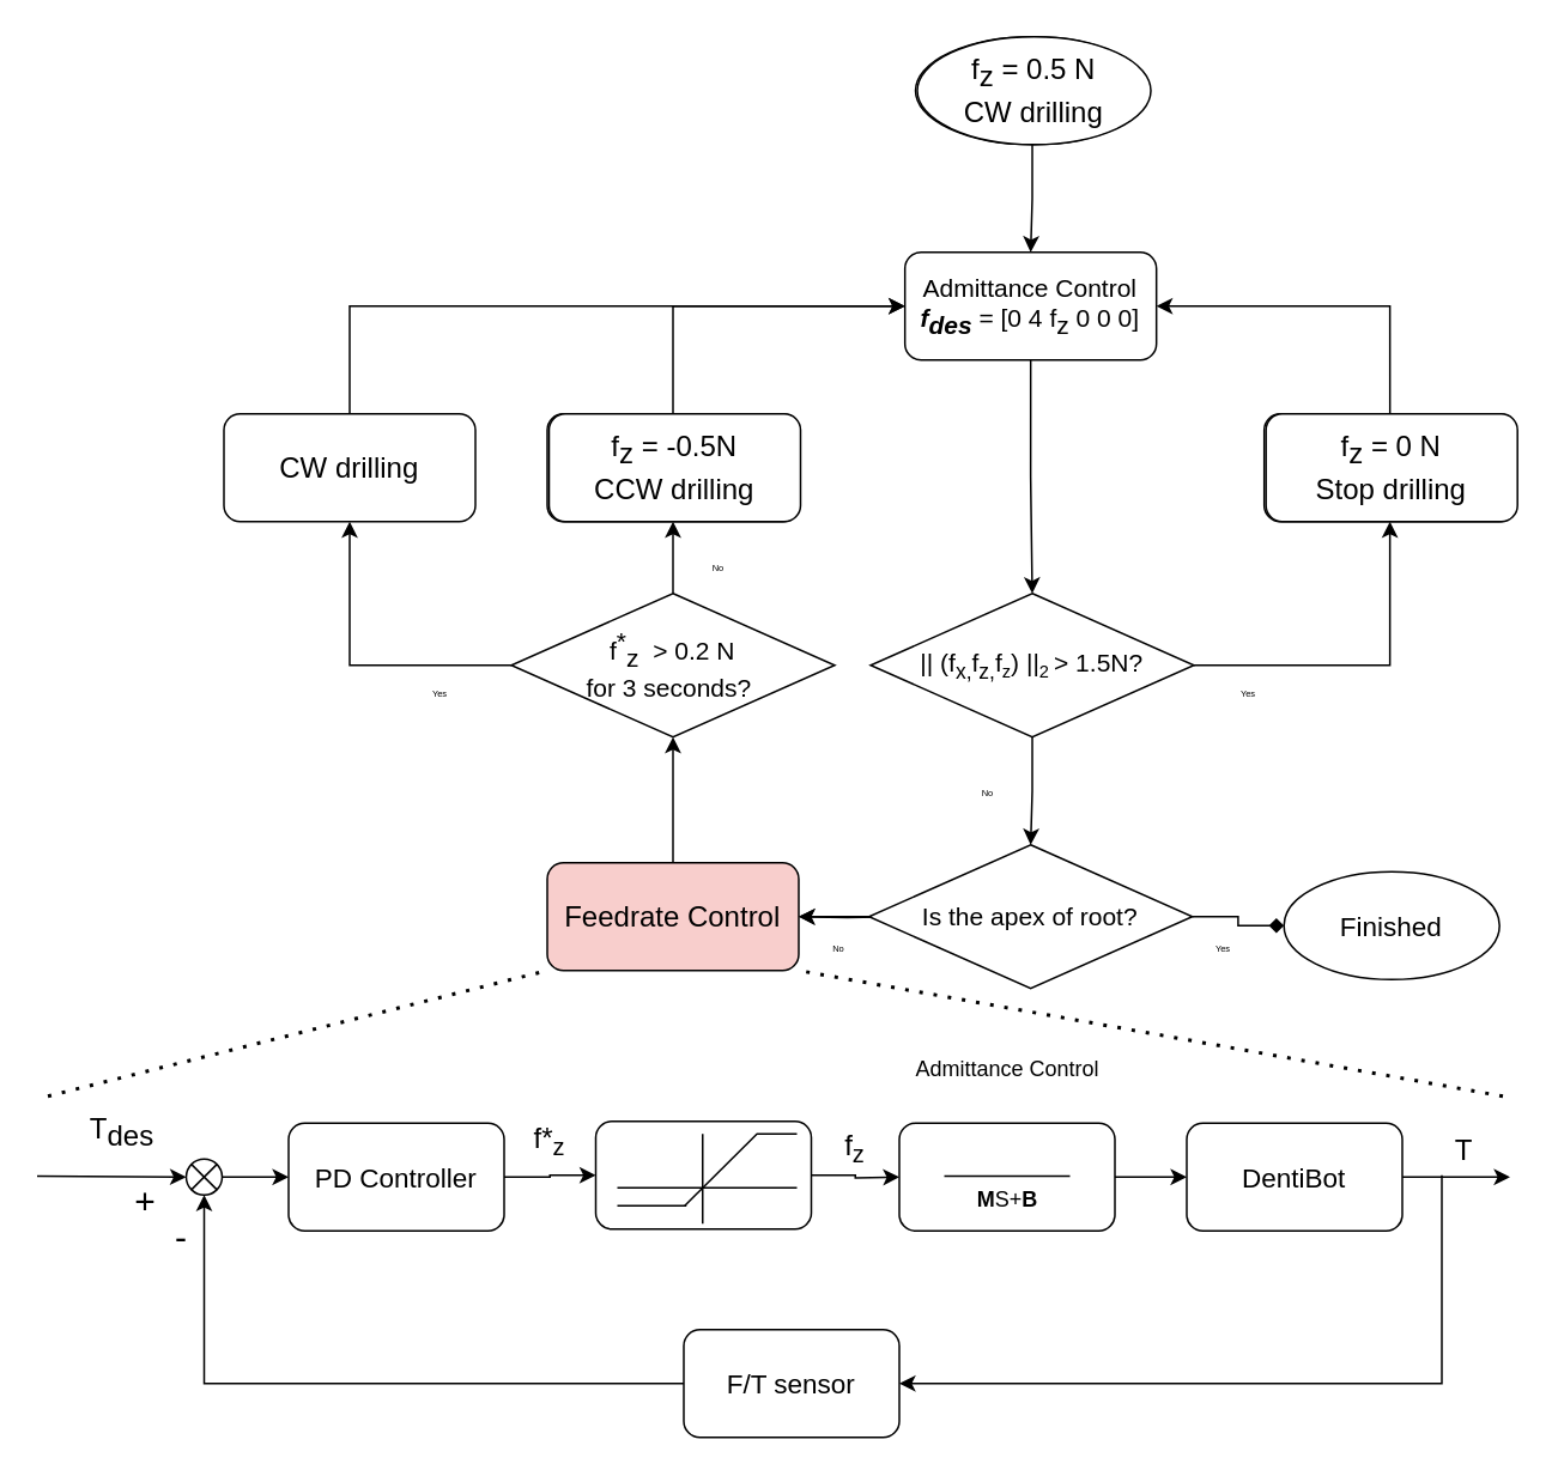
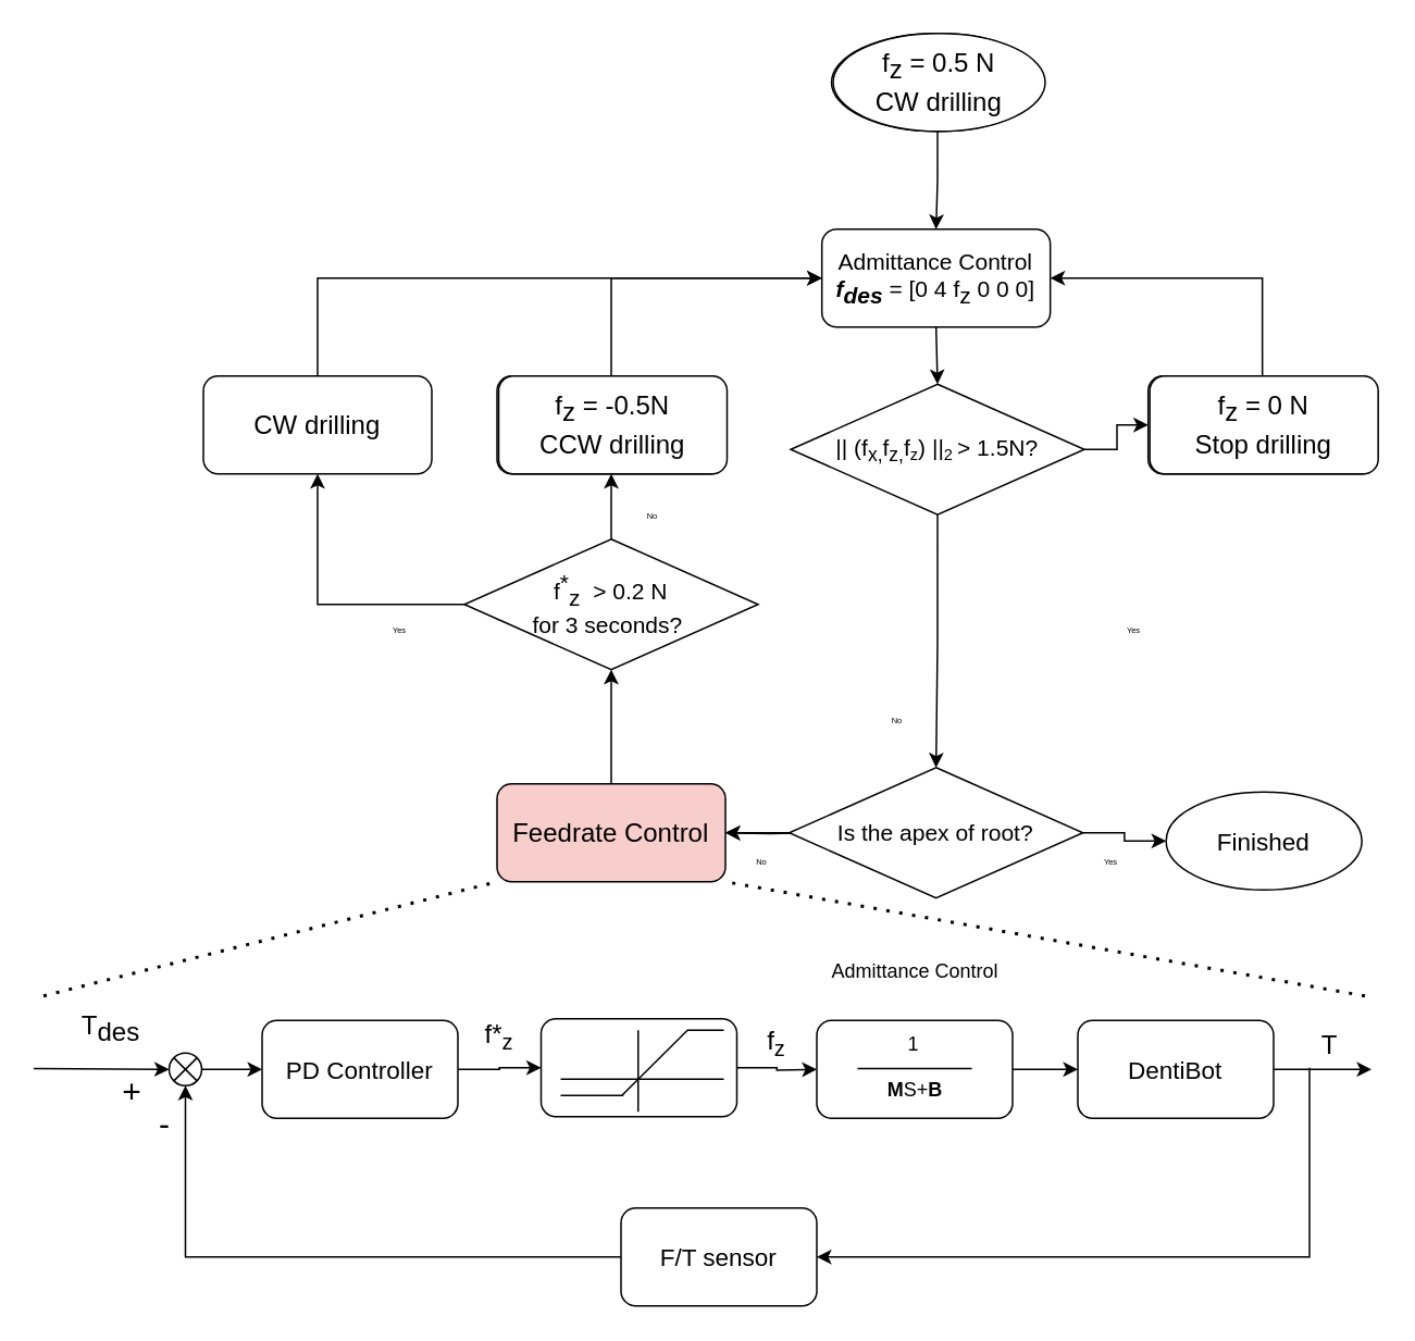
  <mxCell id="0" />
  <mxCell id="1" parent="0" />
  <mxCell id="2" style="edgeStyle=orthogonalEdgeStyle;rounded=0;orthogonalLoop=1;jettySize=auto;html=1;exitX=0.5;exitY=1;exitDx=0;exitDy=0;entryX=0.5;entryY=0;entryDx=0;entryDy=0;" edge="1" parent="1" source="3" target="5"><mxGeometry relative="1" as="geometry" /></mxCell>
  <mxCell id="3" value="&lt;span style=&quot;font-size: 12px&quot;&gt;f&lt;sub&gt;z&lt;/sub&gt;&lt;/span&gt;&lt;span style=&quot;font-size: 10px&quot;&gt;&amp;nbsp;= 0.5 N&lt;br&gt;CW drilling&lt;br&gt;&lt;/span&gt;" style="ellipse;whiteSpace=wrap;html=1;fontSize=5;" vertex="1" parent="1"><mxGeometry x="509.01" y="20" width="130" height="60" as="geometry" /></mxCell>
  <mxCell id="4" style="edgeStyle=orthogonalEdgeStyle;rounded=0;orthogonalLoop=1;jettySize=auto;html=1;exitX=0.5;exitY=1;exitDx=0;exitDy=0;entryX=0.5;entryY=0;entryDx=0;entryDy=0;" edge="1" parent="1" source="5" target="10"><mxGeometry relative="1" as="geometry" /></mxCell>
  <mxCell id="5" value="Admittance Control&lt;br style=&quot;font-size: 14px;&quot;&gt;&lt;i style=&quot;font-size: 14px;&quot;&gt;&lt;b style=&quot;font-size: 14px;&quot;&gt;f&lt;sub style=&quot;font-size: 14px;&quot;&gt;des&lt;/sub&gt;&lt;/b&gt;&lt;/i&gt;&amp;nbsp;= [0 4 f&lt;sub style=&quot;font-size: 14px;&quot;&gt;z&lt;/sub&gt;&lt;span style=&quot;font-size: 14px;&quot;&gt;&amp;nbsp;0 0 0&lt;/span&gt;&lt;span style=&quot;font-size: 14px;&quot;&gt;]&lt;/span&gt;" style="rounded=1;whiteSpace=wrap;html=1;fontSize=14;" vertex="1" parent="1"><mxGeometry x="503.12" y="140" width="140" height="60" as="geometry" /></mxCell>
  <mxCell id="6" style="edgeStyle=orthogonalEdgeStyle;rounded=0;orthogonalLoop=1;jettySize=auto;html=1;exitX=0.5;exitY=0;exitDx=0;exitDy=0;entryX=0.5;entryY=1;entryDx=0;entryDy=0;" edge="1" parent="1" source="7" target="20"><mxGeometry relative="1" as="geometry" /></mxCell>
  <mxCell id="7" value="Feedrate Control" style="rounded=1;whiteSpace=wrap;html=1;fontSize=16;fillColor=#f8cecc;" vertex="1" parent="1"><mxGeometry x="304" y="480" width="140" height="60" as="geometry" /></mxCell>
  <mxCell id="8" style="edgeStyle=orthogonalEdgeStyle;rounded=0;orthogonalLoop=1;jettySize=auto;html=1;exitX=1;exitY=0.5;exitDx=0;exitDy=0;" edge="1" parent="1" source="10" target="12"><mxGeometry relative="1" as="geometry" /></mxCell>
  <mxCell id="9" style="edgeStyle=orthogonalEdgeStyle;rounded=0;orthogonalLoop=1;jettySize=auto;html=1;exitX=0.5;exitY=1;exitDx=0;exitDy=0;entryX=0.5;entryY=0;entryDx=0;entryDy=0;" edge="1" parent="1" source="10" target="64"><mxGeometry relative="1" as="geometry"><mxPoint x="573.125" y="488" as="targetPoint" /></mxGeometry></mxCell>
- <mxCell id="10" value="&lt;font style=&quot;font-size: 14px&quot;&gt;|| (f&lt;sub&gt;x,&lt;/sub&gt;f&lt;sub&gt;z,&lt;/sub&gt;f&lt;/font&gt;&lt;font&gt;&lt;span style=&quot;font-size: 11.667px&quot;&gt;&lt;sub&gt;z&lt;/sub&gt;&lt;/span&gt;&lt;span style=&quot;font-size: 14px&quot;&gt;)&lt;/span&gt;&lt;b style=&quot;font-size: 14px&quot;&gt;&amp;nbsp;&lt;/b&gt;&lt;span style=&quot;font-size: 14px&quot;&gt;||&lt;/span&gt;&lt;span style=&quot;font-size: 11.667px&quot;&gt;&lt;sub&gt;2&amp;nbsp;&lt;/sub&gt;&lt;/span&gt;&lt;span style=&quot;font-size: 14px&quot;&gt;&amp;gt; 1.5N?&lt;/span&gt;&lt;/font&gt;" style="rhombus;whiteSpace=wrap;html=1;" vertex="1" parent="1"><mxGeometry x="484.01" y="330" width="180" height="80" as="geometry" /></mxCell>
+ <mxCell id="10" value="&lt;font style=&quot;font-size: 14px&quot;&gt;|| (f&lt;sub&gt;x,&lt;/sub&gt;f&lt;sub&gt;z,&lt;/sub&gt;f&lt;/font&gt;&lt;font&gt;&lt;span style=&quot;font-size: 11.667px&quot;&gt;&lt;sub&gt;z&lt;/sub&gt;&lt;/span&gt;&lt;span style=&quot;font-size: 14px&quot;&gt;)&lt;/span&gt;&lt;b style=&quot;font-size: 14px&quot;&gt;&amp;nbsp;&lt;/b&gt;&lt;span style=&quot;font-size: 14px&quot;&gt;||&lt;/span&gt;&lt;span style=&quot;font-size: 11.667px&quot;&gt;&lt;sub&gt;2&amp;nbsp;&lt;/sub&gt;&lt;/span&gt;&lt;span style=&quot;font-size: 14px&quot;&gt;&amp;gt; 1.5N?&lt;/span&gt;&lt;/font&gt;" style="rhombus;whiteSpace=wrap;html=1;" vertex="1" parent="1"><mxGeometry x="484.01" y="235" width="180" height="80" as="geometry" /></mxCell>
  <mxCell id="11" style="edgeStyle=orthogonalEdgeStyle;rounded=0;orthogonalLoop=1;jettySize=auto;html=1;exitX=0.5;exitY=0;exitDx=0;exitDy=0;entryX=1;entryY=0.5;entryDx=0;entryDy=0;" edge="1" parent="1" source="12" target="5"><mxGeometry relative="1" as="geometry" /></mxCell>
  <mxCell id="12" value="&lt;span&gt;f&lt;sub&gt;z&lt;/sub&gt;&lt;/span&gt;&lt;span style=&quot;font-size: 10px&quot;&gt;&amp;nbsp;= 0 N&lt;br&gt;Stop drilling&lt;br&gt;&lt;/span&gt;" style="rounded=1;whiteSpace=wrap;html=1;" vertex="1" parent="1"><mxGeometry x="703.12" y="230" width="140" height="60" as="geometry" /></mxCell>
  <mxCell id="13" value="Yes" style="text;html=1;align=center;verticalAlign=middle;resizable=0;points=[];autosize=1;strokeColor=none;fontSize=5;" vertex="1" parent="1"><mxGeometry x="674" y="380" width="40" height="10" as="geometry" /></mxCell>
  <mxCell id="14" value="No" style="text;html=1;align=center;verticalAlign=middle;resizable=0;points=[];autosize=1;strokeColor=none;fontSize=5;" vertex="1" parent="1"><mxGeometry x="534" y="435" width="30" height="10" as="geometry" /></mxCell>
- <mxCell id="15" style="edgeStyle=orthogonalEdgeStyle;rounded=0;orthogonalLoop=1;jettySize=auto;html=1;exitX=1;exitY=0.5;exitDx=0;exitDy=0;endArrow=diamond;" edge="1" parent="1" source="64" target="17"><mxGeometry relative="1" as="geometry"><mxPoint x="648.25" y="510" as="sourcePoint" /><Array as="points" /></mxGeometry></mxCell>
+ <mxCell id="15" style="edgeStyle=orthogonalEdgeStyle;rounded=0;orthogonalLoop=1;jettySize=auto;html=1;exitX=1;exitY=0.5;exitDx=0;exitDy=0;" edge="1" parent="1" source="64" target="17"><mxGeometry relative="1" as="geometry"><mxPoint x="648.25" y="510" as="sourcePoint" /><Array as="points" /></mxGeometry></mxCell>
  <mxCell id="16" style="edgeStyle=orthogonalEdgeStyle;rounded=0;orthogonalLoop=1;jettySize=auto;html=1;exitX=0;exitY=0.5;exitDx=0;exitDy=0;entryX=1;entryY=0.5;entryDx=0;entryDy=0;" edge="1" parent="1" target="7"><mxGeometry relative="1" as="geometry"><mxPoint x="454" y="500.333" as="targetPoint" /><mxPoint x="498" y="510" as="sourcePoint" /></mxGeometry></mxCell>
  <mxCell id="17" value="&lt;span style=&quot;font-size: 15px;&quot;&gt;Finished&lt;/span&gt;" style="ellipse;whiteSpace=wrap;html=1;fontSize=15;" vertex="1" parent="1"><mxGeometry x="714.12" y="485" width="120" height="60" as="geometry" /></mxCell>
  <mxCell id="18" style="edgeStyle=orthogonalEdgeStyle;rounded=0;orthogonalLoop=1;jettySize=auto;html=1;exitX=0;exitY=0.5;exitDx=0;exitDy=0;" edge="1" parent="1" source="20" target="24"><mxGeometry relative="1" as="geometry" /></mxCell>
  <mxCell id="19" style="edgeStyle=orthogonalEdgeStyle;rounded=0;orthogonalLoop=1;jettySize=auto;html=1;exitX=0.5;exitY=0;exitDx=0;exitDy=0;entryX=0.5;entryY=1;entryDx=0;entryDy=0;" edge="1" parent="1" source="20" target="22"><mxGeometry relative="1" as="geometry" /></mxCell>
  <mxCell id="20" value="f&lt;sup style=&quot;font-size: 14px;&quot;&gt;*&lt;/sup&gt;&lt;sub style=&quot;font-size: 14px;&quot;&gt;z&amp;nbsp;&lt;/sub&gt;&amp;nbsp;&amp;gt; 0.2 N&lt;br style=&quot;font-size: 14px;&quot;&gt;for 3 seconds?&amp;nbsp;" style="rhombus;whiteSpace=wrap;html=1;fontSize=14;" vertex="1" parent="1"><mxGeometry x="284" y="330" width="180" height="80" as="geometry" /></mxCell>
  <mxCell id="21" style="edgeStyle=orthogonalEdgeStyle;rounded=0;orthogonalLoop=1;jettySize=auto;html=1;exitX=0.5;exitY=0;exitDx=0;exitDy=0;entryX=0;entryY=0.5;entryDx=0;entryDy=0;" edge="1" parent="1" source="22" target="5"><mxGeometry relative="1" as="geometry" /></mxCell>
  <mxCell id="22" value="f&lt;sub&gt;z&amp;nbsp;&lt;/sub&gt;= -0.5N&lt;br&gt;CCW drilling" style="rounded=1;whiteSpace=wrap;html=1;" vertex="1" parent="1"><mxGeometry x="304" y="230" width="140" height="60" as="geometry" /></mxCell>
  <mxCell id="23" style="edgeStyle=orthogonalEdgeStyle;rounded=0;orthogonalLoop=1;jettySize=auto;html=1;exitX=0.5;exitY=0;exitDx=0;exitDy=0;entryX=0;entryY=0.5;entryDx=0;entryDy=0;" edge="1" parent="1" source="24" target="5"><mxGeometry relative="1" as="geometry" /></mxCell>
  <mxCell id="24" value="CW drilling" style="rounded=1;whiteSpace=wrap;html=1;fontSize=16;" vertex="1" parent="1"><mxGeometry x="124" y="230" width="140" height="60" as="geometry" /></mxCell>
  <mxCell id="25" value="No" style="text;html=1;align=center;verticalAlign=middle;resizable=0;points=[];autosize=1;strokeColor=none;fontSize=5;" vertex="1" parent="1"><mxGeometry x="384" y="310" width="30" height="10" as="geometry" /></mxCell>
  <mxCell id="26" value="Yes" style="text;html=1;align=center;verticalAlign=middle;resizable=0;points=[];autosize=1;strokeColor=none;fontSize=5;" vertex="1" parent="1"><mxGeometry x="224" y="380" width="40" height="10" as="geometry" /></mxCell>
  <mxCell id="27" style="edgeStyle=orthogonalEdgeStyle;rounded=0;orthogonalLoop=1;jettySize=auto;html=1;exitX=1;exitY=0.5;exitDx=0;exitDy=0;entryX=0;entryY=0.5;entryDx=0;entryDy=0;" edge="1" parent="1" source="28" target="30"><mxGeometry relative="1" as="geometry" /></mxCell>
  <mxCell id="28" value="PD Controller" style="rounded=1;whiteSpace=wrap;html=1;fontSize=15;" vertex="1" parent="1"><mxGeometry x="160" y="625" width="120" height="60" as="geometry" /></mxCell>
  <mxCell id="29" style="edgeStyle=orthogonalEdgeStyle;rounded=0;orthogonalLoop=1;jettySize=auto;html=1;exitX=1;exitY=0.5;exitDx=0;exitDy=0;" edge="1" parent="1" source="30"><mxGeometry relative="1" as="geometry"><mxPoint x="500" y="655" as="targetPoint" /></mxGeometry></mxCell>
  <mxCell id="30" value="" style="rounded=1;whiteSpace=wrap;html=1;" vertex="1" parent="1"><mxGeometry x="331" y="624" width="120" height="60" as="geometry" /></mxCell>
  <mxCell id="31" style="edgeStyle=orthogonalEdgeStyle;rounded=0;orthogonalLoop=1;jettySize=auto;html=1;exitX=1;exitY=0.5;exitDx=0;exitDy=0;entryX=0;entryY=0.5;entryDx=0;entryDy=0;" edge="1" parent="1" source="32" target="28"><mxGeometry relative="1" as="geometry" /></mxCell>
  <mxCell id="32" value="" style="shape=sumEllipse;perimeter=ellipsePerimeter;whiteSpace=wrap;html=1;backgroundOutline=1;" vertex="1" parent="1"><mxGeometry x="103" y="645" width="20" height="20" as="geometry" /></mxCell>
  <mxCell id="33" style="edgeStyle=orthogonalEdgeStyle;rounded=0;orthogonalLoop=1;jettySize=auto;html=1;entryX=0;entryY=0.5;entryDx=0;entryDy=0;" edge="1" parent="1" target="32"><mxGeometry relative="1" as="geometry"><mxPoint x="20" y="654.5" as="sourcePoint" /><mxPoint x="70" y="654.5" as="targetPoint" /></mxGeometry></mxCell>
  <mxCell id="34" value="f&lt;sub&gt;z&lt;/sub&gt;" style="text;html=1;align=center;verticalAlign=middle;resizable=0;points=[];autosize=1;strokeColor=none;fontSize=16;" vertex="1" parent="1"><mxGeometry x="460" y="624" width="30" height="30" as="geometry" /></mxCell>
  <mxCell id="35" value="T" style="text;html=1;align=center;verticalAlign=middle;resizable=0;points=[];autosize=1;strokeColor=none;fontSize=16;" vertex="1" parent="1"><mxGeometry x="799.12" y="630" width="30" height="20" as="geometry" /></mxCell>
  <mxCell id="36" value="T&lt;sub style=&quot;font-size: 16px;&quot;&gt;des&lt;/sub&gt;" style="text;html=1;align=center;verticalAlign=middle;resizable=0;points=[];autosize=1;strokeColor=none;fontSize=16;" vertex="1" parent="1"><mxGeometry x="42" y="615" width="50" height="30" as="geometry" /></mxCell>
  <mxCell id="37" value="+" style="text;html=1;align=center;verticalAlign=middle;resizable=0;points=[];autosize=1;strokeColor=none;fontSize=20;" vertex="1" parent="1"><mxGeometry x="65" y="653" width="30" height="30" as="geometry" /></mxCell>
  <mxCell id="38" value="-" style="text;html=1;align=center;verticalAlign=middle;resizable=0;points=[];autosize=1;strokeColor=none;fontSize=20;" vertex="1" parent="1"><mxGeometry x="90" y="673" width="20" height="30" as="geometry" /></mxCell>
  <mxCell id="39" value="f*&lt;sub&gt;z&lt;/sub&gt;" style="text;html=1;align=center;verticalAlign=middle;resizable=0;points=[];autosize=1;strokeColor=none;fontSize=16;" vertex="1" parent="1"><mxGeometry x="290" y="620" width="30" height="30" as="geometry" /></mxCell>
  <mxCell id="40" value="" style="endArrow=none;dashed=1;html=1;dashPattern=1 3;strokeWidth=2;entryX=0;entryY=1;entryDx=0;entryDy=0;" edge="1" parent="1" target="7"><mxGeometry width="50" height="50" relative="1" as="geometry"><mxPoint x="26" y="610" as="sourcePoint" /><mxPoint x="304" y="568" as="targetPoint" /></mxGeometry></mxCell>
  <mxCell id="41" value="" style="endArrow=none;dashed=1;html=1;dashPattern=1 3;strokeWidth=2;entryX=1;entryY=1;entryDx=0;entryDy=0;" edge="1" parent="1" target="7"><mxGeometry width="50" height="50" relative="1" as="geometry"><mxPoint x="836" y="610" as="sourcePoint" /><mxPoint x="443" y="551" as="targetPoint" /></mxGeometry></mxCell>
  <mxCell id="42" style="edgeStyle=orthogonalEdgeStyle;rounded=0;orthogonalLoop=1;jettySize=auto;html=1;exitX=1;exitY=0.5;exitDx=0;exitDy=0;entryX=0;entryY=0.5;entryDx=0;entryDy=0;" edge="1" parent="1" source="43" target="45"><mxGeometry relative="1" as="geometry" /></mxCell>
  <mxCell id="43" value="" style="rounded=1;whiteSpace=wrap;html=1;" vertex="1" parent="1"><mxGeometry x="500" y="625" width="120" height="60" as="geometry" /></mxCell>
  <mxCell id="44" style="edgeStyle=orthogonalEdgeStyle;rounded=0;orthogonalLoop=1;jettySize=auto;html=1;exitX=1;exitY=0.5;exitDx=0;exitDy=0;" edge="1" parent="1" source="45"><mxGeometry relative="1" as="geometry"><mxPoint x="840" y="655" as="targetPoint" /></mxGeometry></mxCell>
  <mxCell id="45" value="DentiBot" style="rounded=1;whiteSpace=wrap;html=1;fontSize=15;" vertex="1" parent="1"><mxGeometry x="660" y="625" width="120" height="60" as="geometry" /></mxCell>
  <mxCell id="46" style="edgeStyle=orthogonalEdgeStyle;rounded=0;orthogonalLoop=1;jettySize=auto;html=1;exitX=0;exitY=0.5;exitDx=0;exitDy=0;entryX=0.5;entryY=1;entryDx=0;entryDy=0;" edge="1" parent="1" source="47" target="32"><mxGeometry relative="1" as="geometry" /></mxCell>
  <mxCell id="47" value="F/T sensor" style="rounded=1;whiteSpace=wrap;html=1;fontSize=15;" vertex="1" parent="1"><mxGeometry x="380" y="740" width="120" height="60" as="geometry" /></mxCell>
  <mxCell id="48" value="" style="endArrow=none;html=1;" edge="1" parent="1"><mxGeometry width="50" height="50" relative="1" as="geometry"><mxPoint x="343" y="661" as="sourcePoint" /><mxPoint x="443" y="661" as="targetPoint" /></mxGeometry></mxCell>
  <mxCell id="49" value="" style="endArrow=none;html=1;" edge="1" parent="1"><mxGeometry width="50" height="50" relative="1" as="geometry"><mxPoint x="390.5" y="631" as="sourcePoint" /><mxPoint x="390.5" y="681" as="targetPoint" /></mxGeometry></mxCell>
  <mxCell id="50" value="" style="endArrow=none;html=1;" edge="1" parent="1"><mxGeometry width="50" height="50" relative="1" as="geometry"><mxPoint x="420.5" y="631" as="sourcePoint" /><mxPoint x="443" y="631" as="targetPoint" /></mxGeometry></mxCell>
  <mxCell id="51" value="" style="endArrow=none;html=1;" edge="1" parent="1"><mxGeometry width="50" height="50" relative="1" as="geometry"><mxPoint x="343" y="671" as="sourcePoint" /><mxPoint x="381.49" y="671" as="targetPoint" /></mxGeometry></mxCell>
  <mxCell id="52" value="" style="endArrow=none;html=1;" edge="1" parent="1"><mxGeometry width="50" height="50" relative="1" as="geometry"><mxPoint x="380.5" y="671" as="sourcePoint" /><mxPoint x="420.75" y="631" as="targetPoint" /></mxGeometry></mxCell>
  <mxCell id="53" style="edgeStyle=orthogonalEdgeStyle;rounded=0;orthogonalLoop=1;jettySize=auto;html=1;exitX=0.096;exitY=1.2;exitDx=0;exitDy=0;exitPerimeter=0;entryX=1;entryY=0.5;entryDx=0;entryDy=0;" edge="1" parent="1" source="35" target="47"><mxGeometry relative="1" as="geometry"><mxPoint x="802" y="760" as="targetPoint" /><mxPoint x="790" y="665" as="sourcePoint" /><Array as="points"><mxPoint x="802" y="770" /></Array></mxGeometry></mxCell>
  <mxCell id="54" value="" style="endArrow=none;html=1;" edge="1" parent="1"><mxGeometry width="50" height="50" relative="1" as="geometry"><mxPoint x="525.01" y="654.5" as="sourcePoint" /><mxPoint x="595.01" y="654.5" as="targetPoint" /></mxGeometry></mxCell>
  <mxCell id="55" value="&lt;b&gt;M&lt;/b&gt;S+&lt;b&gt;B&lt;/b&gt;" style="text;html=1;align=center;verticalAlign=middle;resizable=0;points=[];autosize=1;strokeColor=none;" vertex="1" parent="1"><mxGeometry x="535" y="658" width="50" height="20" as="geometry" /></mxCell>
+ <mxCell id="56" value="1" style="text;html=1;align=center;verticalAlign=middle;resizable=0;points=[];autosize=1;strokeColor=none;" vertex="1" parent="1"><mxGeometry x="549.12" y="630" width="20" height="20" as="geometry" /></mxCell>
  <mxCell id="57" value="Admittance Control" style="text;html=1;align=center;verticalAlign=middle;resizable=0;points=[];autosize=1;strokeColor=none;" vertex="1" parent="1"><mxGeometry x="500.01" y="585" width="120" height="20" as="geometry" /></mxCell>
  <mxCell id="58" value="Yes" style="text;html=1;align=center;verticalAlign=middle;resizable=0;points=[];autosize=1;strokeColor=none;fontSize=5;" vertex="1" parent="1"><mxGeometry x="660" y="522" width="40" height="10" as="geometry" /></mxCell>
  <mxCell id="59" value="No" style="text;html=1;align=center;verticalAlign=middle;resizable=0;points=[];autosize=1;strokeColor=none;fontSize=5;" vertex="1" parent="1"><mxGeometry x="451" y="522" width="30" height="10" as="geometry" /></mxCell>
  <mxCell id="60" value="&lt;span style=&quot;font-size: 16px;&quot;&gt;f&lt;sub style=&quot;font-size: 16px;&quot;&gt;z&lt;/sub&gt;&lt;/span&gt;&lt;span style=&quot;font-size: 16px;&quot;&gt;&amp;nbsp;= 0 N&lt;br style=&quot;font-size: 16px;&quot;&gt;Stop drilling&lt;br style=&quot;font-size: 16px;&quot;&gt;&lt;/span&gt;" style="rounded=1;whiteSpace=wrap;html=1;fontSize=16;" vertex="1" parent="1"><mxGeometry x="704.12" y="230" width="140" height="60" as="geometry" /></mxCell>
  <mxCell id="61" value="&lt;span style=&quot;font-size: 16px;&quot;&gt;f&lt;sub style=&quot;font-size: 16px;&quot;&gt;z&lt;/sub&gt;&lt;/span&gt;&lt;span style=&quot;font-size: 16px;&quot;&gt;&amp;nbsp;= 0.5 N&lt;br style=&quot;font-size: 16px;&quot;&gt;CW drilling&lt;br style=&quot;font-size: 16px;&quot;&gt;&lt;/span&gt;" style="ellipse;whiteSpace=wrap;html=1;fontSize=16;" vertex="1" parent="1"><mxGeometry x="510.01" y="20" width="130" height="60" as="geometry" /></mxCell>
  <mxCell id="62" value="f&lt;sub style=&quot;font-size: 16px;&quot;&gt;z&amp;nbsp;&lt;/sub&gt;= -0.5N&lt;br style=&quot;font-size: 16px;&quot;&gt;CCW drilling" style="rounded=1;whiteSpace=wrap;html=1;fontSize=16;" vertex="1" parent="1"><mxGeometry x="305" y="230" width="140" height="60" as="geometry" /></mxCell>
  <mxCell id="63" value="" style="edgeStyle=orthogonalEdgeStyle;rounded=0;orthogonalLoop=1;jettySize=auto;html=1;fontSize=14;exitX=0;exitY=0.5;exitDx=0;exitDy=0;" edge="1" parent="1" source="64" target="7"><mxGeometry relative="1" as="geometry" /></mxCell>
  <mxCell id="64" value="&lt;span style=&quot;font-size: 14px&quot;&gt;Is the apex of root?&lt;/span&gt;" style="rhombus;whiteSpace=wrap;html=1;" vertex="1" parent="1"><mxGeometry x="483.12" y="470" width="180" height="80" as="geometry" /></mxCell>
